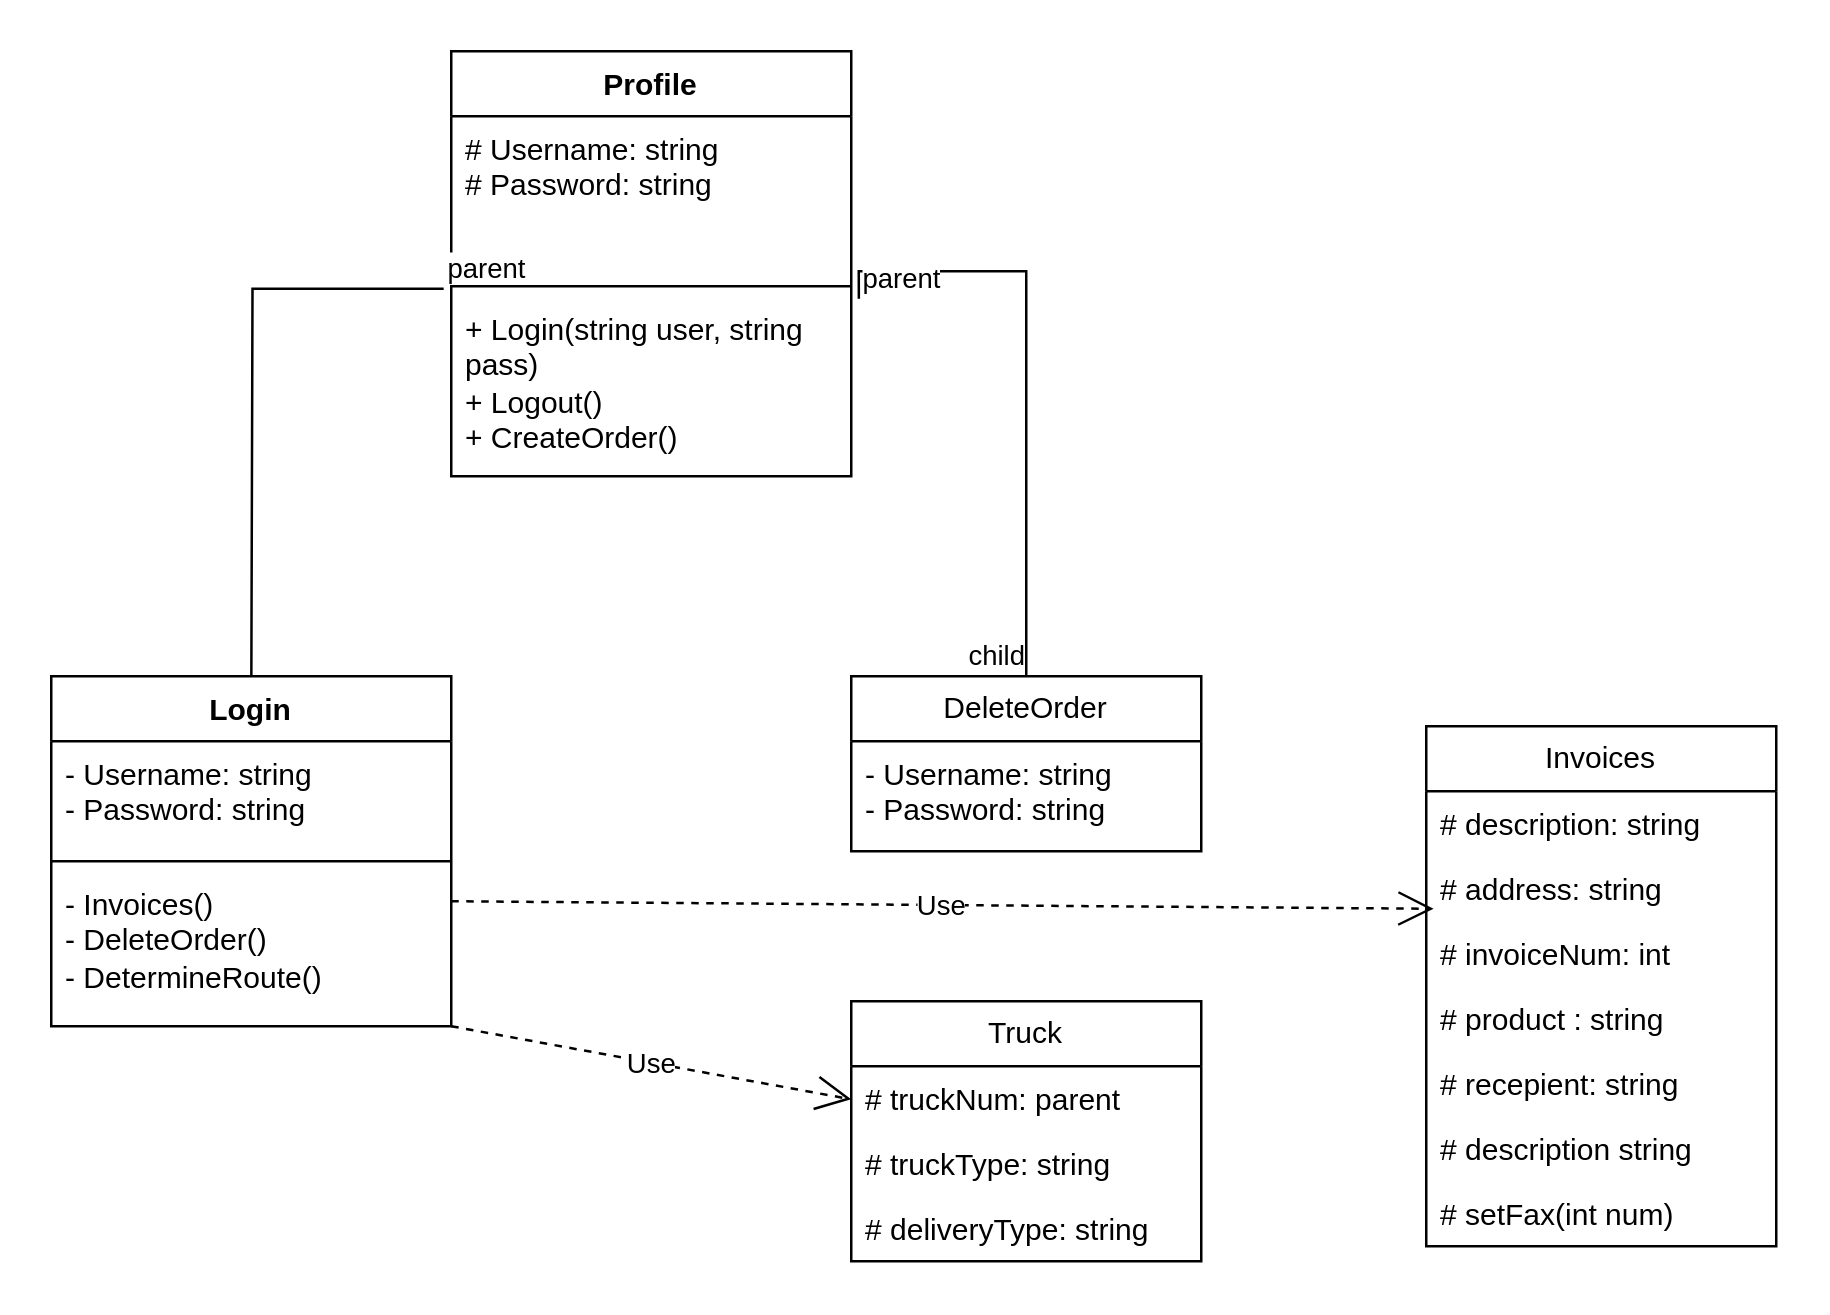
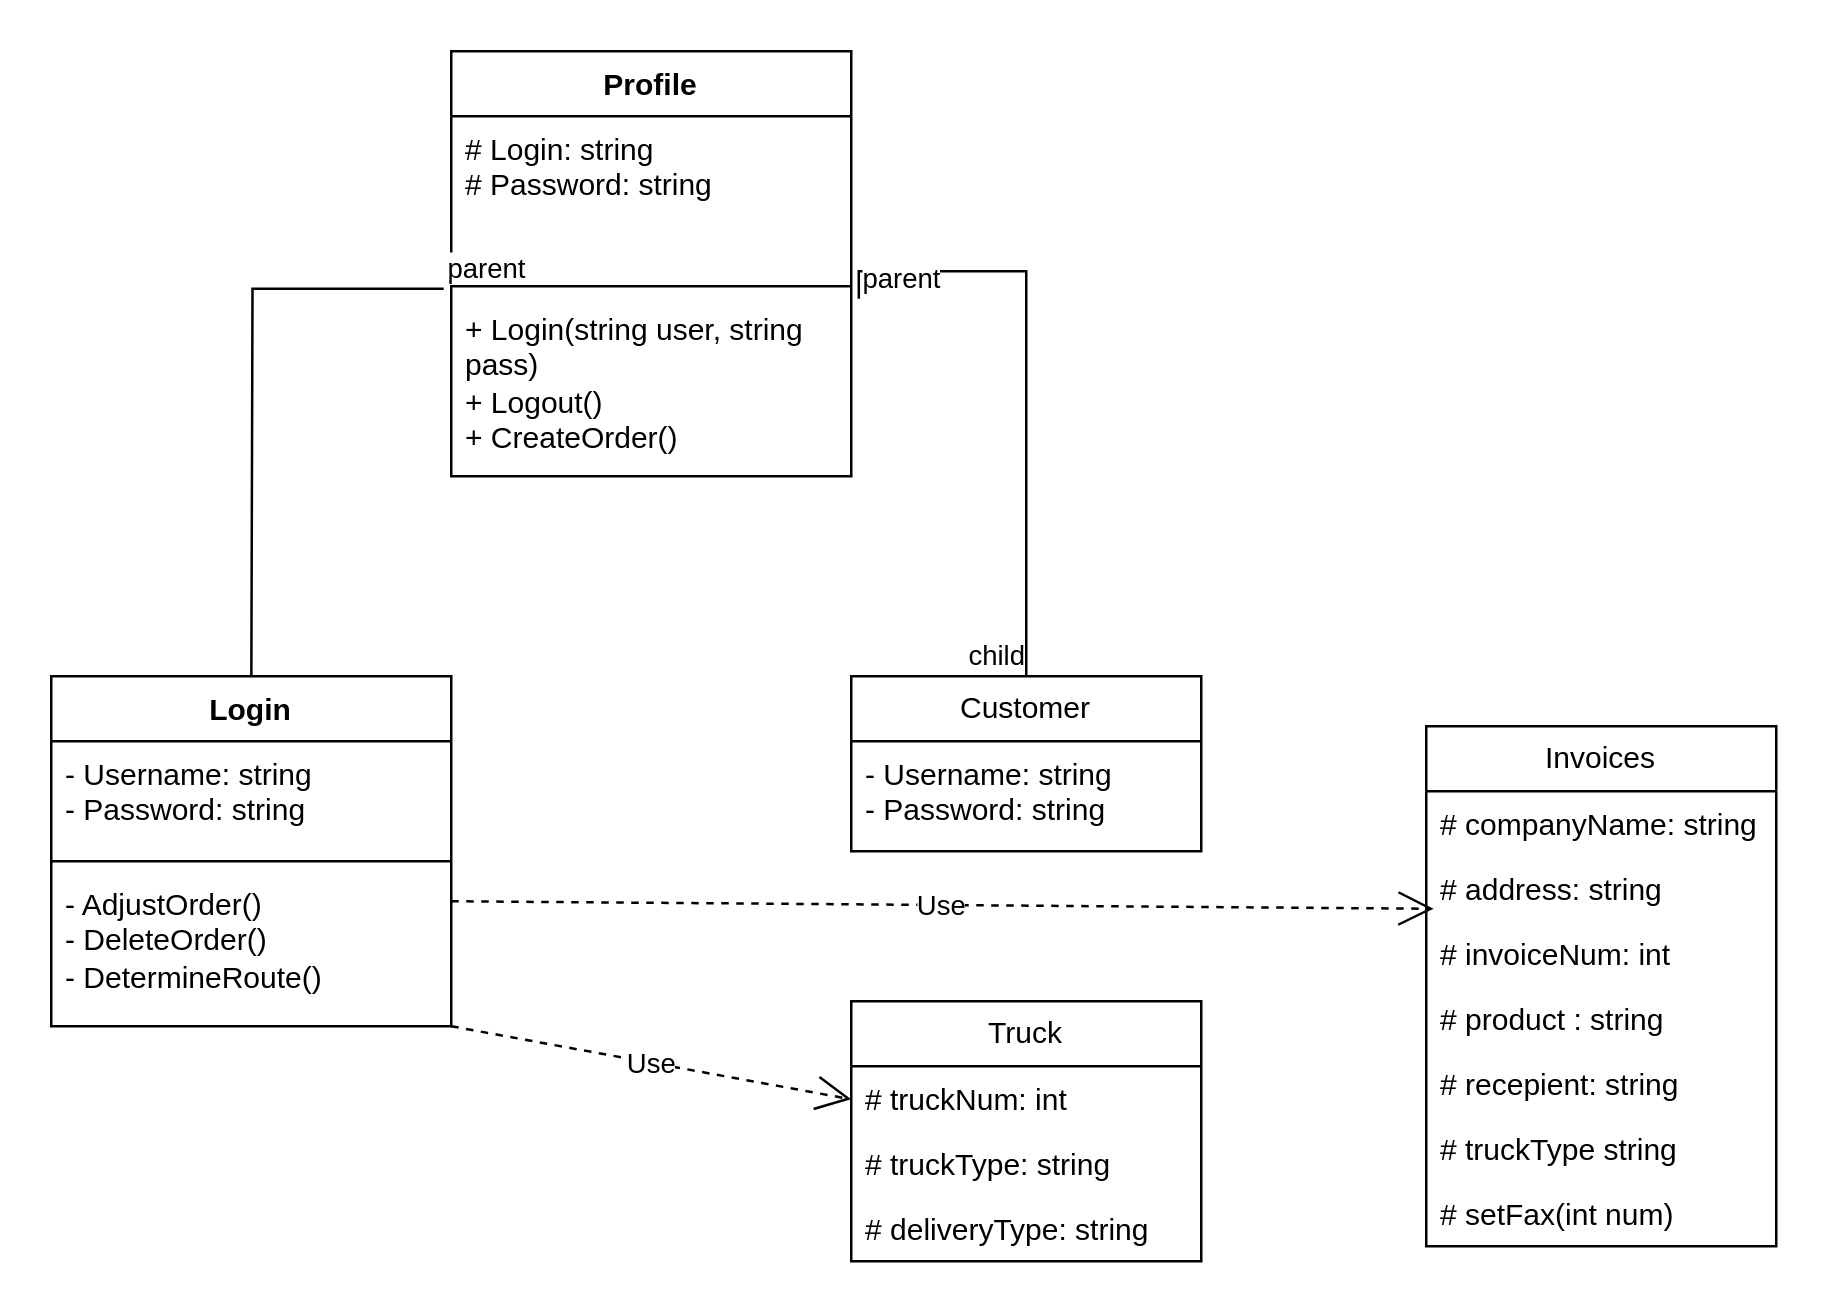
  <mxCell id="0" />
  <mxCell id="1" parent="0" />
  <mxCell id="2" value="Profile" style="swimlane;fontStyle=1;align=center;verticalAlign=top;childLayout=stackLayout;horizontal=1;startSize=26;horizontalStack=0;resizeParent=1;resizeParentMax=0;resizeLast=0;collapsible=1;marginBottom=0;whiteSpace=wrap;html=1;" vertex="1" parent="1"><mxGeometry x="180" y="20" width="160" height="170" as="geometry" /></mxCell>
  <mxCell id="3" value="" style="endArrow=none;html=1;edgeStyle=orthogonalEdgeStyle;rounded=0;exitX=-0.019;exitY=-0.042;exitDx=0;exitDy=0;entryX=0.5;entryY=0;entryDx=0;entryDy=0;exitPerimeter=0;" edge="1" parent="2" source="8"><mxGeometry relative="1" as="geometry"><mxPoint x="80" y="14" as="sourcePoint" /><mxPoint x="-80" y="264" as="targetPoint" /></mxGeometry></mxCell>
  <mxCell id="4" value="parent" style="edgeLabel;resizable=0;html=1;align=left;verticalAlign=bottom;" connectable="0" vertex="1" parent="3"><mxGeometry x="-1" relative="1" as="geometry" /></mxCell>
  <mxCell id="5" value="child" style="edgeLabel;resizable=0;html=1;align=right;verticalAlign=bottom;" connectable="0" vertex="1" parent="3"><mxGeometry x="1" relative="1" as="geometry" /></mxCell>
- <mxCell id="6" value="# Username: string&lt;div&gt;# Password: string&lt;/div&gt;" style="text;strokeColor=none;fillColor=none;align=left;verticalAlign=top;spacingLeft=4;spacingRight=4;overflow=hidden;rotatable=0;points=[[0,0.5],[1,0.5]];portConstraint=eastwest;whiteSpace=wrap;html=1;" vertex="1" parent="2"><mxGeometry y="26" width="160" height="64" as="geometry" /></mxCell>
+ <mxCell id="6" value="# Login: string&lt;div&gt;# Password: string&lt;/div&gt;" style="text;strokeColor=none;fillColor=none;align=left;verticalAlign=top;spacingLeft=4;spacingRight=4;overflow=hidden;rotatable=0;points=[[0,0.5],[1,0.5]];portConstraint=eastwest;whiteSpace=wrap;html=1;" vertex="1" parent="2"><mxGeometry y="26" width="160" height="64" as="geometry" /></mxCell>
  <mxCell id="7" value="" style="line;strokeWidth=1;fillColor=none;align=left;verticalAlign=middle;spacingTop=-1;spacingLeft=3;spacingRight=3;rotatable=0;labelPosition=right;points=[];portConstraint=eastwest;strokeColor=inherit;" vertex="1" parent="2"><mxGeometry y="90" width="160" height="8" as="geometry" /></mxCell>
  <mxCell id="8" value="+ Login(string user, string pass)&lt;div&gt;+ Logout()&lt;/div&gt;&lt;div&gt;+ CreateOrder()&lt;/div&gt;" style="text;strokeColor=none;fillColor=none;align=left;verticalAlign=top;spacingLeft=4;spacingRight=4;overflow=hidden;rotatable=0;points=[[0,0.5],[1,0.5]];portConstraint=eastwest;whiteSpace=wrap;html=1;" vertex="1" parent="2"><mxGeometry y="98" width="160" height="72" as="geometry" /></mxCell>
  <mxCell id="9" value="Login" style="swimlane;fontStyle=1;align=center;verticalAlign=top;childLayout=stackLayout;horizontal=1;startSize=26;horizontalStack=0;resizeParent=1;resizeParentMax=0;resizeLast=0;collapsible=1;marginBottom=0;whiteSpace=wrap;html=1;" vertex="1" parent="1"><mxGeometry x="20" y="270" width="160" height="140" as="geometry" /></mxCell>
  <mxCell id="10" value="- Username: string&lt;div&gt;- Password: string&lt;/div&gt;&lt;div&gt;&lt;br&gt;&lt;/div&gt;" style="text;strokeColor=none;fillColor=none;align=left;verticalAlign=top;spacingLeft=4;spacingRight=4;overflow=hidden;rotatable=0;points=[[0,0.5],[1,0.5]];portConstraint=eastwest;whiteSpace=wrap;html=1;" vertex="1" parent="9"><mxGeometry y="26" width="160" height="44" as="geometry" /></mxCell>
  <mxCell id="11" value="" style="line;strokeWidth=1;fillColor=none;align=left;verticalAlign=middle;spacingTop=-1;spacingLeft=3;spacingRight=3;rotatable=0;labelPosition=right;points=[];portConstraint=eastwest;strokeColor=inherit;" vertex="1" parent="9"><mxGeometry y="70" width="160" height="8" as="geometry" /></mxCell>
- <mxCell id="12" value="- Invoices()&lt;div&gt;- DeleteOrder()&lt;/div&gt;&lt;div&gt;- DetermineRoute()&lt;/div&gt;" style="text;strokeColor=none;fillColor=none;align=left;verticalAlign=top;spacingLeft=4;spacingRight=4;overflow=hidden;rotatable=0;points=[[0,0.5],[1,0.5]];portConstraint=eastwest;whiteSpace=wrap;html=1;" vertex="1" parent="9"><mxGeometry y="78" width="160" height="62" as="geometry" /></mxCell>
- <mxCell id="13" value="DeleteOrder" style="swimlane;fontStyle=0;childLayout=stackLayout;horizontal=1;startSize=26;fillColor=none;horizontalStack=0;resizeParent=1;resizeParentMax=0;resizeLast=0;collapsible=1;marginBottom=0;whiteSpace=wrap;html=1;" vertex="1" parent="1"><mxGeometry x="340" y="270" width="140" height="70" as="geometry" /></mxCell>
+ <mxCell id="12" value="- AdjustOrder()&lt;div&gt;- DeleteOrder()&lt;/div&gt;&lt;div&gt;- DetermineRoute()&lt;/div&gt;" style="text;strokeColor=none;fillColor=none;align=left;verticalAlign=top;spacingLeft=4;spacingRight=4;overflow=hidden;rotatable=0;points=[[0,0.5],[1,0.5]];portConstraint=eastwest;whiteSpace=wrap;html=1;" vertex="1" parent="9"><mxGeometry y="78" width="160" height="62" as="geometry" /></mxCell>
+ <mxCell id="13" value="Customer" style="swimlane;fontStyle=0;childLayout=stackLayout;horizontal=1;startSize=26;fillColor=none;horizontalStack=0;resizeParent=1;resizeParentMax=0;resizeLast=0;collapsible=1;marginBottom=0;whiteSpace=wrap;html=1;" vertex="1" parent="1"><mxGeometry x="340" y="270" width="140" height="70" as="geometry" /></mxCell>
  <mxCell id="14" value="- Username: string&lt;div&gt;- Password: string&lt;/div&gt;" style="text;strokeColor=none;fillColor=none;align=left;verticalAlign=top;spacingLeft=4;spacingRight=4;overflow=hidden;rotatable=0;points=[[0,0.5],[1,0.5]];portConstraint=eastwest;whiteSpace=wrap;html=1;" vertex="1" parent="13"><mxGeometry y="26" width="140" height="44" as="geometry" /></mxCell>
  <mxCell id="15" value="" style="endArrow=none;html=1;edgeStyle=orthogonalEdgeStyle;rounded=0;exitX=1.019;exitY=0.014;exitDx=0;exitDy=0;exitPerimeter=0;entryX=0.5;entryY=0;entryDx=0;entryDy=0;" edge="1" parent="1" source="8" target="13"><mxGeometry relative="1" as="geometry"><mxPoint x="320" y="160" as="sourcePoint" /><mxPoint x="410" y="260" as="targetPoint" /></mxGeometry></mxCell>
  <mxCell id="16" value="parent" style="edgeLabel;resizable=0;html=1;align=left;verticalAlign=bottom;" connectable="0" vertex="1" parent="15"><mxGeometry x="-1" relative="1" as="geometry" /></mxCell>
  <mxCell id="17" value="child" style="edgeLabel;resizable=0;html=1;align=right;verticalAlign=bottom;" connectable="0" vertex="1" parent="15"><mxGeometry x="1" relative="1" as="geometry" /></mxCell>
  <mxCell id="18" value="Truck" style="swimlane;fontStyle=0;childLayout=stackLayout;horizontal=1;startSize=26;fillColor=none;horizontalStack=0;resizeParent=1;resizeParentMax=0;resizeLast=0;collapsible=1;marginBottom=0;whiteSpace=wrap;html=1;" vertex="1" parent="1"><mxGeometry x="340" y="400" width="140" height="104" as="geometry" /></mxCell>
- <mxCell id="19" value="# truckNum: parent" style="text;strokeColor=none;fillColor=none;align=left;verticalAlign=top;spacingLeft=4;spacingRight=4;overflow=hidden;rotatable=0;points=[[0,0.5],[1,0.5]];portConstraint=eastwest;whiteSpace=wrap;html=1;" vertex="1" parent="18"><mxGeometry y="26" width="140" height="26" as="geometry" /></mxCell>
+ <mxCell id="19" value="# truckNum: int" style="text;strokeColor=none;fillColor=none;align=left;verticalAlign=top;spacingLeft=4;spacingRight=4;overflow=hidden;rotatable=0;points=[[0,0.5],[1,0.5]];portConstraint=eastwest;whiteSpace=wrap;html=1;" vertex="1" parent="18"><mxGeometry y="26" width="140" height="26" as="geometry" /></mxCell>
  <mxCell id="20" value="# truckType: string" style="text;strokeColor=none;fillColor=none;align=left;verticalAlign=top;spacingLeft=4;spacingRight=4;overflow=hidden;rotatable=0;points=[[0,0.5],[1,0.5]];portConstraint=eastwest;whiteSpace=wrap;html=1;" vertex="1" parent="18"><mxGeometry y="52" width="140" height="26" as="geometry" /></mxCell>
  <mxCell id="21" value="# deliveryType: string" style="text;strokeColor=none;fillColor=none;align=left;verticalAlign=top;spacingLeft=4;spacingRight=4;overflow=hidden;rotatable=0;points=[[0,0.5],[1,0.5]];portConstraint=eastwest;whiteSpace=wrap;html=1;" vertex="1" parent="18"><mxGeometry y="78" width="140" height="26" as="geometry" /></mxCell>
  <mxCell id="22" value="Invoices" style="swimlane;fontStyle=0;childLayout=stackLayout;horizontal=1;startSize=26;fillColor=none;horizontalStack=0;resizeParent=1;resizeParentMax=0;resizeLast=0;collapsible=1;marginBottom=0;whiteSpace=wrap;html=1;" vertex="1" parent="1"><mxGeometry x="570" y="290" width="140" height="208" as="geometry"><mxRectangle x="680" y="10" width="80" height="30" as="alternateBounds" /></mxGeometry></mxCell>
- <mxCell id="23" value="# description: string" style="text;strokeColor=none;fillColor=none;align=left;verticalAlign=top;spacingLeft=4;spacingRight=4;overflow=hidden;rotatable=0;points=[[0,0.5],[1,0.5]];portConstraint=eastwest;whiteSpace=wrap;html=1;" vertex="1" parent="22"><mxGeometry y="26" width="140" height="26" as="geometry" /></mxCell>
+ <mxCell id="23" value="# companyName: string" style="text;strokeColor=none;fillColor=none;align=left;verticalAlign=top;spacingLeft=4;spacingRight=4;overflow=hidden;rotatable=0;points=[[0,0.5],[1,0.5]];portConstraint=eastwest;whiteSpace=wrap;html=1;" vertex="1" parent="22"><mxGeometry y="26" width="140" height="26" as="geometry" /></mxCell>
  <mxCell id="24" value="# address: string" style="text;strokeColor=none;fillColor=none;align=left;verticalAlign=top;spacingLeft=4;spacingRight=4;overflow=hidden;rotatable=0;points=[[0,0.5],[1,0.5]];portConstraint=eastwest;whiteSpace=wrap;html=1;" vertex="1" parent="22"><mxGeometry y="52" width="140" height="26" as="geometry" /></mxCell>
  <mxCell id="25" value="# invoiceNum: int" style="text;strokeColor=none;fillColor=none;align=left;verticalAlign=top;spacingLeft=4;spacingRight=4;overflow=hidden;rotatable=0;points=[[0,0.5],[1,0.5]];portConstraint=eastwest;whiteSpace=wrap;html=1;" vertex="1" parent="22"><mxGeometry y="78" width="140" height="26" as="geometry" /></mxCell>
  <mxCell id="26" value="# product : string" style="text;strokeColor=none;fillColor=none;align=left;verticalAlign=top;spacingLeft=4;spacingRight=4;overflow=hidden;rotatable=0;points=[[0,0.5],[1,0.5]];portConstraint=eastwest;whiteSpace=wrap;html=1;" vertex="1" parent="22"><mxGeometry y="104" width="140" height="26" as="geometry" /></mxCell>
  <mxCell id="27" value="# recepient: string" style="text;strokeColor=none;fillColor=none;align=left;verticalAlign=top;spacingLeft=4;spacingRight=4;overflow=hidden;rotatable=0;points=[[0,0.5],[1,0.5]];portConstraint=eastwest;whiteSpace=wrap;html=1;" vertex="1" parent="22"><mxGeometry y="130" width="140" height="26" as="geometry" /></mxCell>
- <mxCell id="28" value="# description string" style="text;strokeColor=none;fillColor=none;align=left;verticalAlign=top;spacingLeft=4;spacingRight=4;overflow=hidden;rotatable=0;points=[[0,0.5],[1,0.5]];portConstraint=eastwest;whiteSpace=wrap;html=1;" vertex="1" parent="22"><mxGeometry y="156" width="140" height="26" as="geometry" /></mxCell>
+ <mxCell id="28" value="# truckType string" style="text;strokeColor=none;fillColor=none;align=left;verticalAlign=top;spacingLeft=4;spacingRight=4;overflow=hidden;rotatable=0;points=[[0,0.5],[1,0.5]];portConstraint=eastwest;whiteSpace=wrap;html=1;" vertex="1" parent="22"><mxGeometry y="156" width="140" height="26" as="geometry" /></mxCell>
  <mxCell id="29" value="# setFax(int num)" style="text;strokeColor=none;fillColor=none;align=left;verticalAlign=top;spacingLeft=4;spacingRight=4;overflow=hidden;rotatable=0;points=[[0,0.5],[1,0.5]];portConstraint=eastwest;whiteSpace=wrap;html=1;" vertex="1" parent="22"><mxGeometry y="182" width="140" height="26" as="geometry" /></mxCell>
  <mxCell id="30" value="Use" style="endArrow=open;endSize=12;dashed=1;html=1;rounded=0;" edge="1" parent="1" target="18"><mxGeometry width="160" relative="1" as="geometry"><mxPoint x="180" y="410" as="sourcePoint" /><mxPoint x="600" y="400" as="targetPoint" /></mxGeometry></mxCell>
  <mxCell id="31" value="Use" style="endArrow=open;endSize=12;dashed=1;html=1;rounded=0;entryX=0.021;entryY=0.808;entryDx=0;entryDy=0;entryPerimeter=0;" edge="1" parent="1" target="24"><mxGeometry width="160" relative="1" as="geometry"><mxPoint x="180" y="360" as="sourcePoint" /><mxPoint x="340" y="360" as="targetPoint" /></mxGeometry></mxCell>
